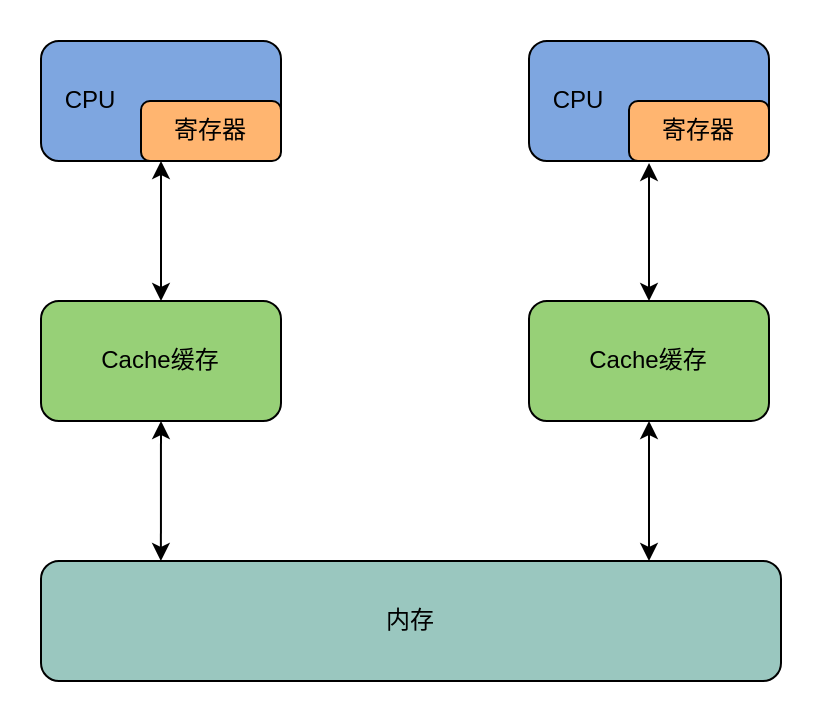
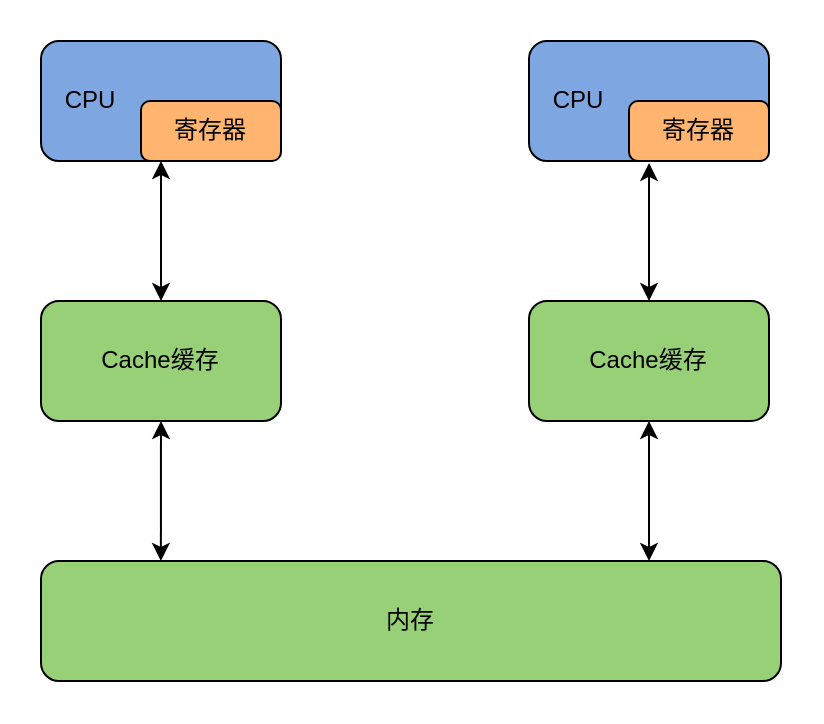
  <mxCell id="0" />
  <mxCell id="1" parent="0" />
  <mxCell id="2" value="CPU&amp;nbsp; &amp;nbsp; &amp;nbsp; &amp;nbsp; &amp;nbsp; &amp;nbsp; &amp;nbsp; &amp;nbsp; &amp;nbsp; &amp;nbsp; &amp;nbsp;" style="rounded=1;whiteSpace=wrap;html=1;fillColor=#7EA6E0;" vertex="1" parent="1"><mxGeometry x="20" y="20" width="120" height="60" as="geometry" /></mxCell>
  <mxCell id="3" value="Cache缓存" style="rounded=1;whiteSpace=wrap;html=1;fillColor=#97D077;" vertex="1" parent="1"><mxGeometry x="20" y="150" width="120" height="60" as="geometry" /></mxCell>
  <mxCell id="4" value="寄存器" style="rounded=1;whiteSpace=wrap;html=1;fillColor=#FFB570;" vertex="1" parent="1"><mxGeometry x="70" y="50" width="70" height="30" as="geometry" /></mxCell>
  <mxCell id="5" value="CPU&amp;nbsp; &amp;nbsp; &amp;nbsp; &amp;nbsp; &amp;nbsp; &amp;nbsp; &amp;nbsp; &amp;nbsp; &amp;nbsp; &amp;nbsp; &amp;nbsp;" style="rounded=1;whiteSpace=wrap;html=1;fillColor=#7EA6E0;" vertex="1" parent="1"><mxGeometry x="264" y="20" width="120" height="60" as="geometry" /></mxCell>
  <mxCell id="6" value="Cache缓存" style="rounded=1;whiteSpace=wrap;html=1;fillColor=#97D077;" vertex="1" parent="1"><mxGeometry x="264" y="150" width="120" height="60" as="geometry" /></mxCell>
  <mxCell id="7" value="寄存器" style="rounded=1;whiteSpace=wrap;html=1;fillColor=#FFB570;" vertex="1" parent="1"><mxGeometry x="314" y="50" width="70" height="30" as="geometry" /></mxCell>
- <mxCell id="8" value="内存" style="rounded=1;whiteSpace=wrap;html=1;fillColor=#9AC7BF;" vertex="1" parent="1"><mxGeometry x="20" y="280" width="370" height="60" as="geometry" /></mxCell>
+ <mxCell id="8" value="内存" style="rounded=1;whiteSpace=wrap;html=1;fillColor=#97d077;" vertex="1" parent="1"><mxGeometry x="20" y="280" width="370" height="60" as="geometry" /></mxCell>
  <mxCell id="9" value="" style="endArrow=classic;startArrow=classic;html=1;entryX=0.5;entryY=1;entryDx=0;entryDy=0;" edge="1" parent="1" target="6"><mxGeometry width="50" height="50" relative="1" as="geometry"><mxPoint x="324" y="280" as="sourcePoint" /><mxPoint x="360" y="180" as="targetPoint" /></mxGeometry></mxCell>
  <mxCell id="10" value="" style="endArrow=classic;startArrow=classic;html=1;entryX=0.5;entryY=1;entryDx=0;entryDy=0;exitX=0.162;exitY=0;exitDx=0;exitDy=0;exitPerimeter=0;" edge="1" parent="1" source="8" target="3"><mxGeometry width="50" height="50" relative="1" as="geometry"><mxPoint x="310" y="230" as="sourcePoint" /><mxPoint x="360" y="180" as="targetPoint" /></mxGeometry></mxCell>
  <mxCell id="11" value="" style="endArrow=classic;startArrow=classic;html=1;exitX=0.5;exitY=0;exitDx=0;exitDy=0;" edge="1" parent="1" source="3"><mxGeometry width="50" height="50" relative="1" as="geometry"><mxPoint x="310" y="230" as="sourcePoint" /><mxPoint x="80" y="80" as="targetPoint" /></mxGeometry></mxCell>
  <mxCell id="12" value="" style="endArrow=classic;startArrow=classic;html=1;entryX=0.143;entryY=1.033;entryDx=0;entryDy=0;entryPerimeter=0;exitX=0.5;exitY=0;exitDx=0;exitDy=0;" edge="1" parent="1" source="6" target="7"><mxGeometry width="50" height="50" relative="1" as="geometry"><mxPoint x="310" y="230" as="sourcePoint" /><mxPoint x="360" y="180" as="targetPoint" /></mxGeometry></mxCell>
